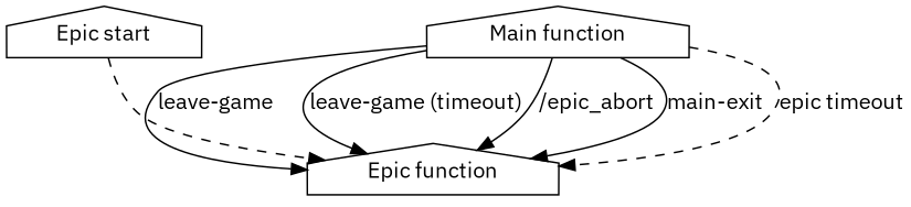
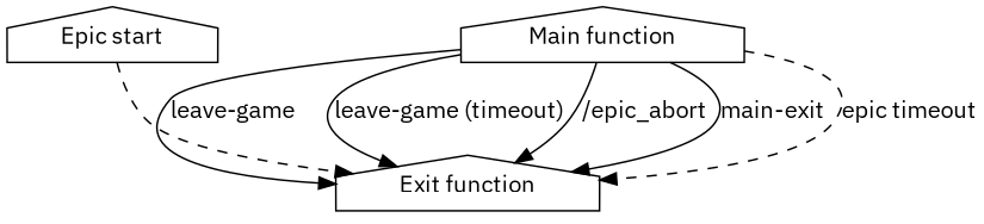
  digraph {
    fontname="IBM Plex Sans"
    node [fontname="IBM Plex Sans" shape=house]
    edge [fontname="IBM Plex Sans" style=solid]
    "Epic start"
-   "Exit function" [label="Epic function"]
+   "Exit function"
    "Main function"
    "Epic start" -> "Exit function" [style=dashed]
    "Main function" -> "Exit function" [label="leave-game"]
    "Main function" -> "Exit function" [label="leave-game (timeout)"]
    "Main function" -> "Exit function" [label="/epic_abort"]
    "Main function" -> "Exit function" [label="main-exit"]
    "Main function" -> "Exit function" [label="epic timeout" style=dashed]
  }
